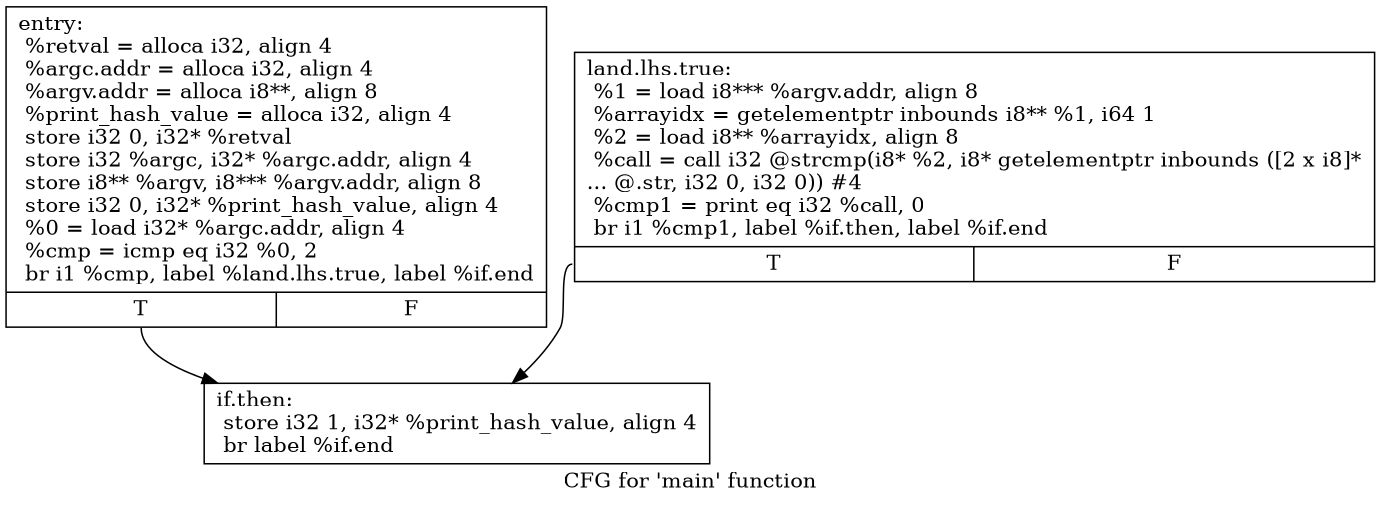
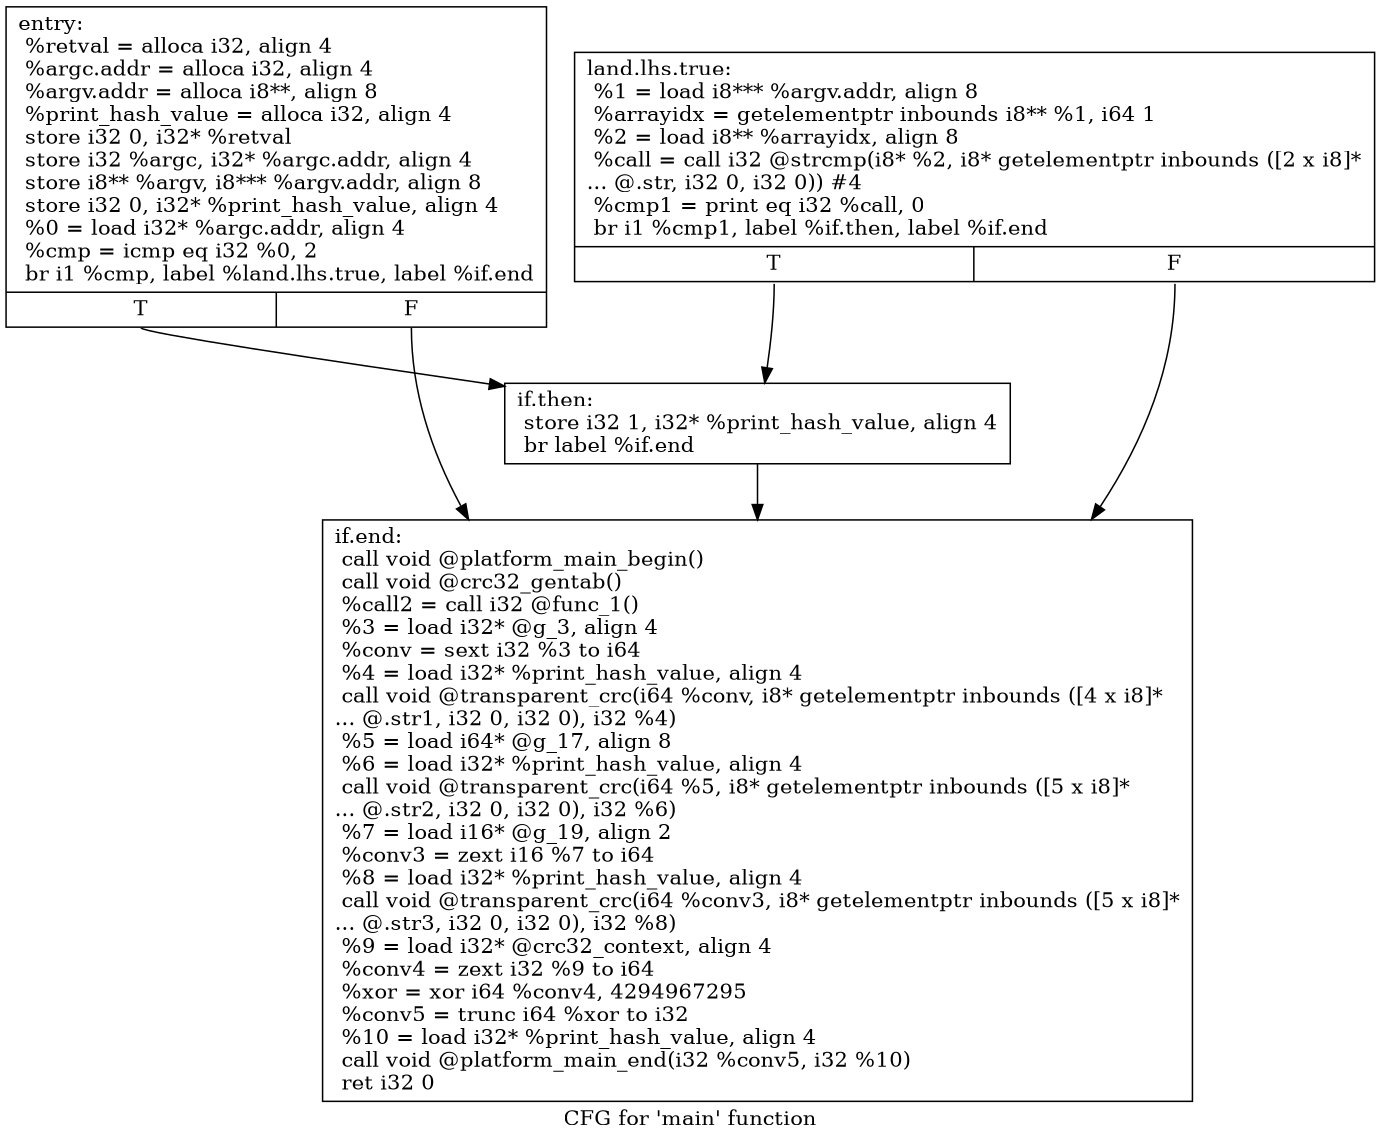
  digraph {
    label="CFG for 'main' function"
    node [shape=record]
    edge [tailport=s0]
    n1 [label="{entry:\l  %retval = alloca i32, align 4\l  %argc.addr = alloca i32, align 4\l  %argv.addr = alloca i8**, align 8\l  %print_hash_value = alloca i32, align 4\l  store i32 0, i32* %retval\l  store i32 %argc, i32* %argc.addr, align 4\l  store i8** %argv, i8*** %argv.addr, align 8\l  store i32 0, i32* %print_hash_value, align 4\l  %0 = load i32* %argc.addr, align 4\l  %cmp = icmp eq i32 %0, 2\l  br i1 %cmp, label %land.lhs.true, label %if.end\l|{<s0>T|<s1>F}}"]
+   n2 [label="{if.end:                                           \l  call void @platform_main_begin()\l  call void @crc32_gentab()\l  %call2 = call i32 @func_1()\l  %3 = load i32* @g_3, align 4\l  %conv = sext i32 %3 to i64\l  %4 = load i32* %print_hash_value, align 4\l  call void @transparent_crc(i64 %conv, i8* getelementptr inbounds ([4 x i8]*\l... @.str1, i32 0, i32 0), i32 %4)\l  %5 = load i64* @g_17, align 8\l  %6 = load i32* %print_hash_value, align 4\l  call void @transparent_crc(i64 %5, i8* getelementptr inbounds ([5 x i8]*\l... @.str2, i32 0, i32 0), i32 %6)\l  %7 = load i16* @g_19, align 2\l  %conv3 = zext i16 %7 to i64\l  %8 = load i32* %print_hash_value, align 4\l  call void @transparent_crc(i64 %conv3, i8* getelementptr inbounds ([5 x i8]*\l... @.str3, i32 0, i32 0), i32 %8)\l  %9 = load i32* @crc32_context, align 4\l  %conv4 = zext i32 %9 to i64\l  %xor = xor i64 %conv4, 4294967295\l  %conv5 = trunc i64 %xor to i32\l  %10 = load i32* %print_hash_value, align 4\l  call void @platform_main_end(i32 %conv5, i32 %10)\l  ret i32 0\l}"]
    n3 [label="{if.then:                                          \l  store i32 1, i32* %print_hash_value, align 4\l  br label %if.end\l}"]
    n4 [label="{land.lhs.true:                                    \l  %1 = load i8*** %argv.addr, align 8\l  %arrayidx = getelementptr inbounds i8** %1, i64 1\l  %2 = load i8** %arrayidx, align 8\l  %call = call i32 @strcmp(i8* %2, i8* getelementptr inbounds ([2 x i8]*\l... @.str, i32 0, i32 0)) #4\l  %cmp1 = print eq i32 %call, 0\l  br i1 %cmp1, label %if.then, label %if.end\l|{<s0>T|<s1>F}}"]
+   n1 -> n2 [tailport=s1]
    n1 -> n3
+   n3 -> n2
+   n4 -> n2 [tailport=s1]
    n4 -> n3
  }
